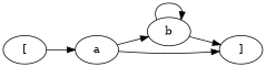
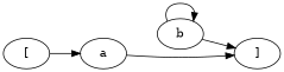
  digraph {
    rankdir=LR
    n1 [label="["]
    n2 [label=a]
    n3 [label=b]
    n4 [label="]"]
    n1 -> n2
-   n2 -> n3
    n2 -> n4
    n3 -> n3
    n3 -> n4
  }
